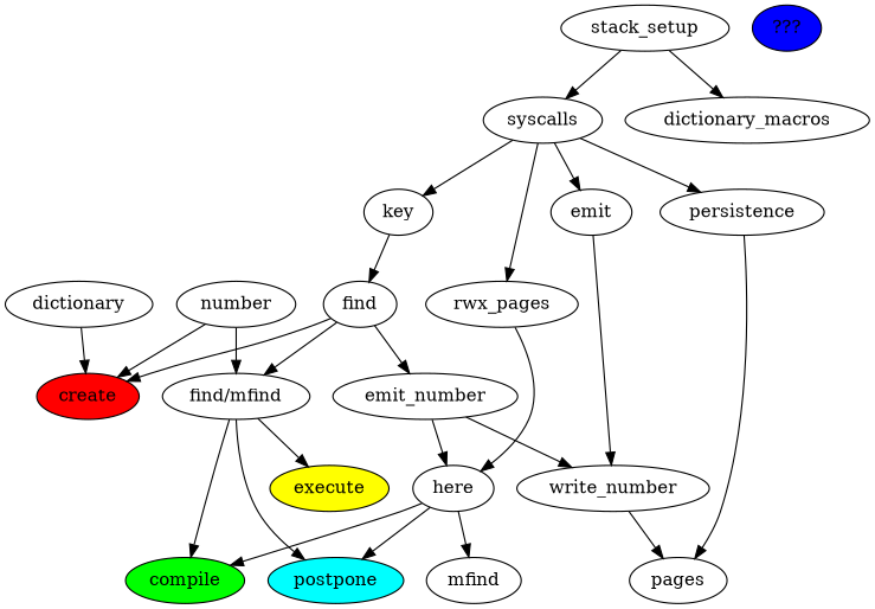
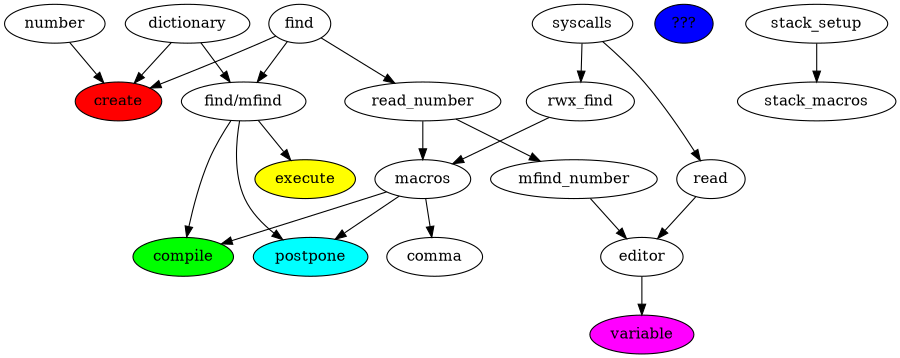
  digraph {
    create [fillcolor=red style=filled]
    compile [fillcolor=green style=filled]
    postpone [fillcolor=cyan style=filled]
    execute [fillcolor=yellow style=filled]
+   variable [fillcolor=magenta style=filled]
    n6 [fillcolor=blue label="???" style=filled]
    n7 [label="find/mfind"]
-   editor [label=pages]
+   editor
    stack_setup
    syscalls
-   stack_macros [label=dictionary_macros]
-   rwx_pages
-   key
-   persistence
-   emit
-   here
+   stack_macros
+   rwx_pages [label=rwx_find]
+   persistence [label=read]
+   here [label=macros]
    n17 [label=find]
-   write_number
-   comma [label=mfind]
-   read_number [label=emit_number]
+   write_number [label=mfind_number]
+   comma
+   read_number
    n21 [label=number]
    dictionary
    n7 -> compile
    n7 -> postpone
    n7 -> execute
-   stack_setup -> syscalls
+   editor -> variable
    stack_setup -> stack_macros
    syscalls -> rwx_pages
-   syscalls -> key
    syscalls -> persistence
-   syscalls -> emit
    rwx_pages -> here
-   key -> n17
    persistence -> editor
-   emit -> write_number
    here -> compile
    here -> postpone
    here -> comma
    n17 -> create
    n17 -> n7
    n17 -> read_number
    write_number -> editor
    read_number -> here
    read_number -> write_number
    n21 -> create
    dictionary -> create
-   n21 -> n7
+   dictionary -> n7
  }
